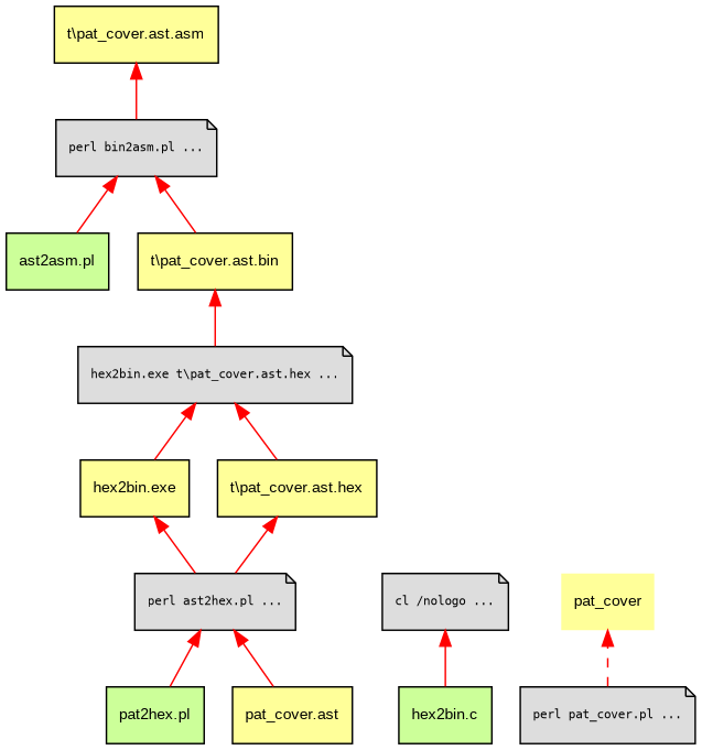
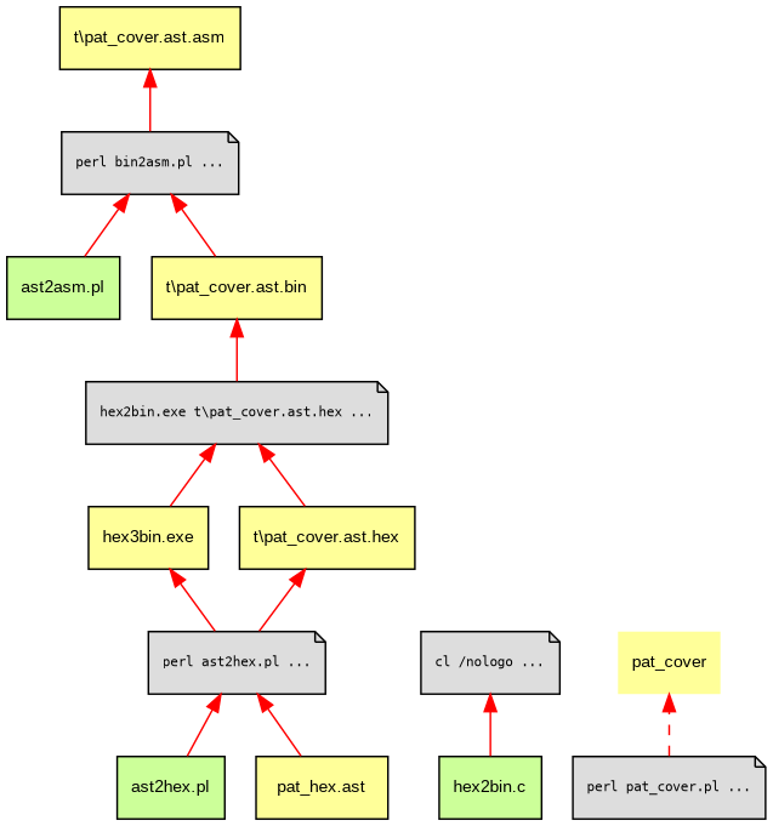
  digraph {
    rankdir=BT
    node [fillcolor="#ffff99" fontname=Arial fontsize=10 shape=box style=filled]
    edge [color=red]
    n1 [label="t\\pat_cover.ast.asm"]
    n2 [fillcolor="#dddddd" fontname=Monospace fontsize=8 label="perl bin2asm.pl ...\l" shape=note]
    n3 [fillcolor="#ccff99" label="ast2asm.pl"]
    n4 [label="t\\pat_cover.ast.bin"]
    n5 [fillcolor="#dddddd" fontname=Monospace fontsize=8 label="hex2bin.exe t\\pat_cover.ast.hex ...\l" shape=note]
-   n6 [label="hex2bin.exe"]
+   n6 [label="hex3bin.exe"]
    n7 [fillcolor="#dddddd" fontname=Monospace fontsize=8 label="cl /nologo ...\l" shape=note]
    n8 [fillcolor="#ccff99" label="hex2bin.c"]
    n9 [label="t\\pat_cover.ast.hex"]
    n10 [fillcolor="#dddddd" fontname=Monospace fontsize=8 label="perl ast2hex.pl ...\l" shape=note]
-   n11 [fillcolor="#ccff99" label="pat2hex.pl"]
-   n12 [label="pat_cover.ast"]
+   n11 [fillcolor="#ccff99" label="ast2hex.pl"]
+   n12 [label="pat_hex.ast"]
    n13 [label=pat_cover shape=plaintext]
    n14 [fillcolor="#dddddd" fontname=Monospace fontsize=8 label="perl pat_cover.pl ...\l" shape=note]
    n2 -> n1
    n3 -> n2
    n4 -> n2
    n5 -> n4
    n6 -> n5
    n8 -> n7
    n9 -> n5
    n10 -> n6
    n10 -> n9
    n11 -> n10
    n12 -> n10
    n14 -> n13 [style=dashed]
  }
